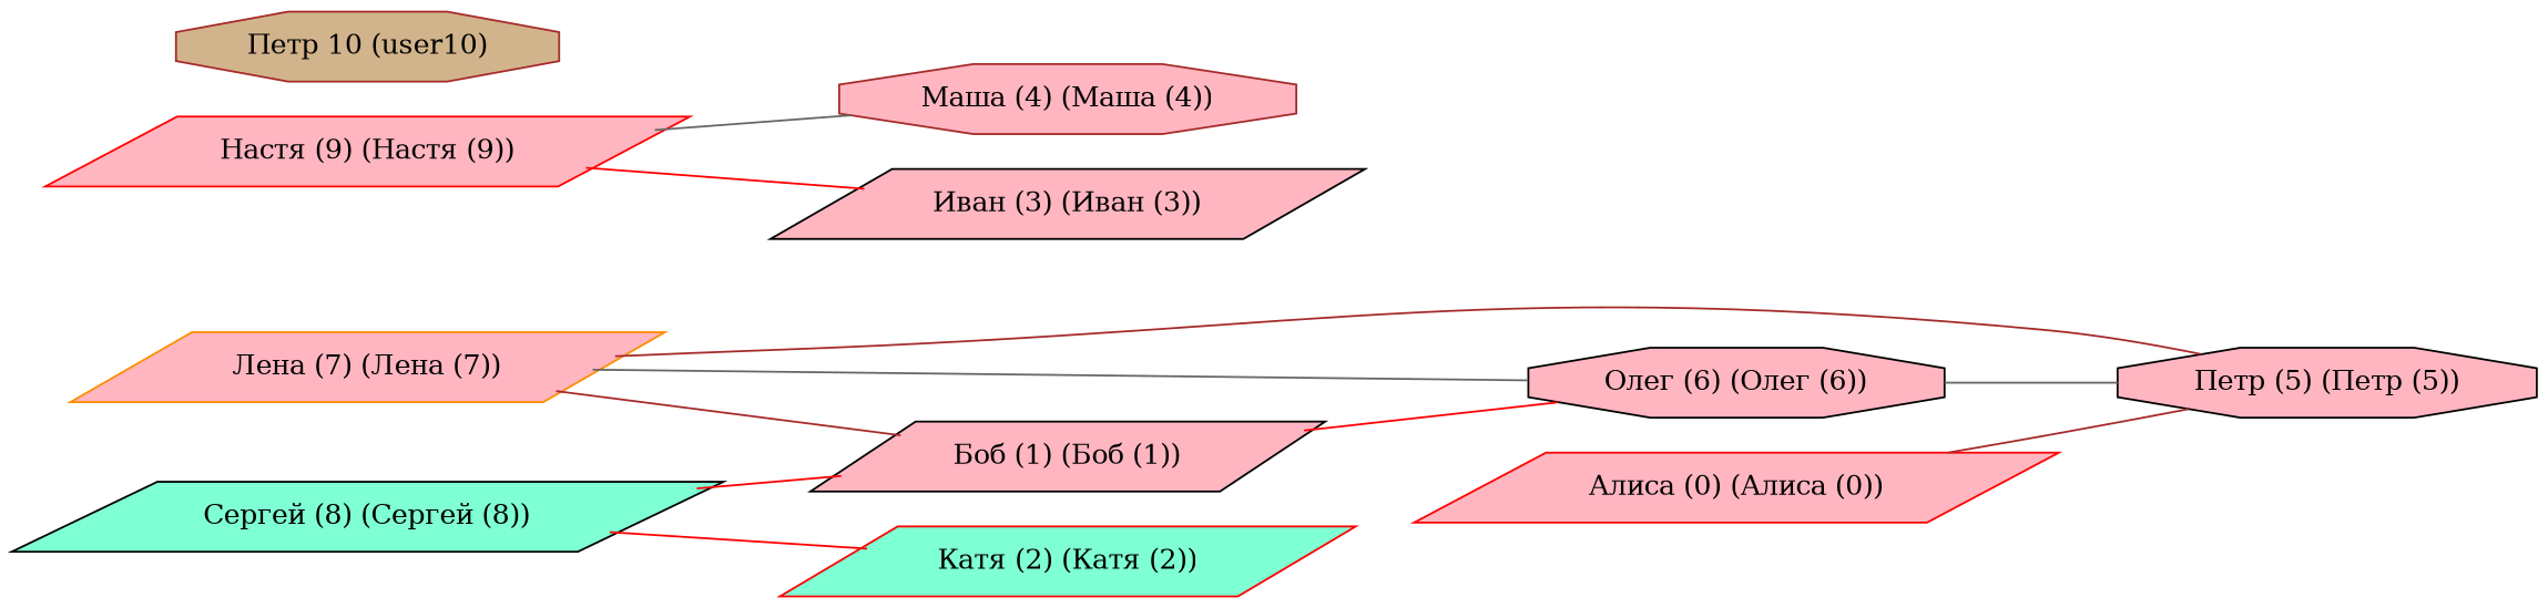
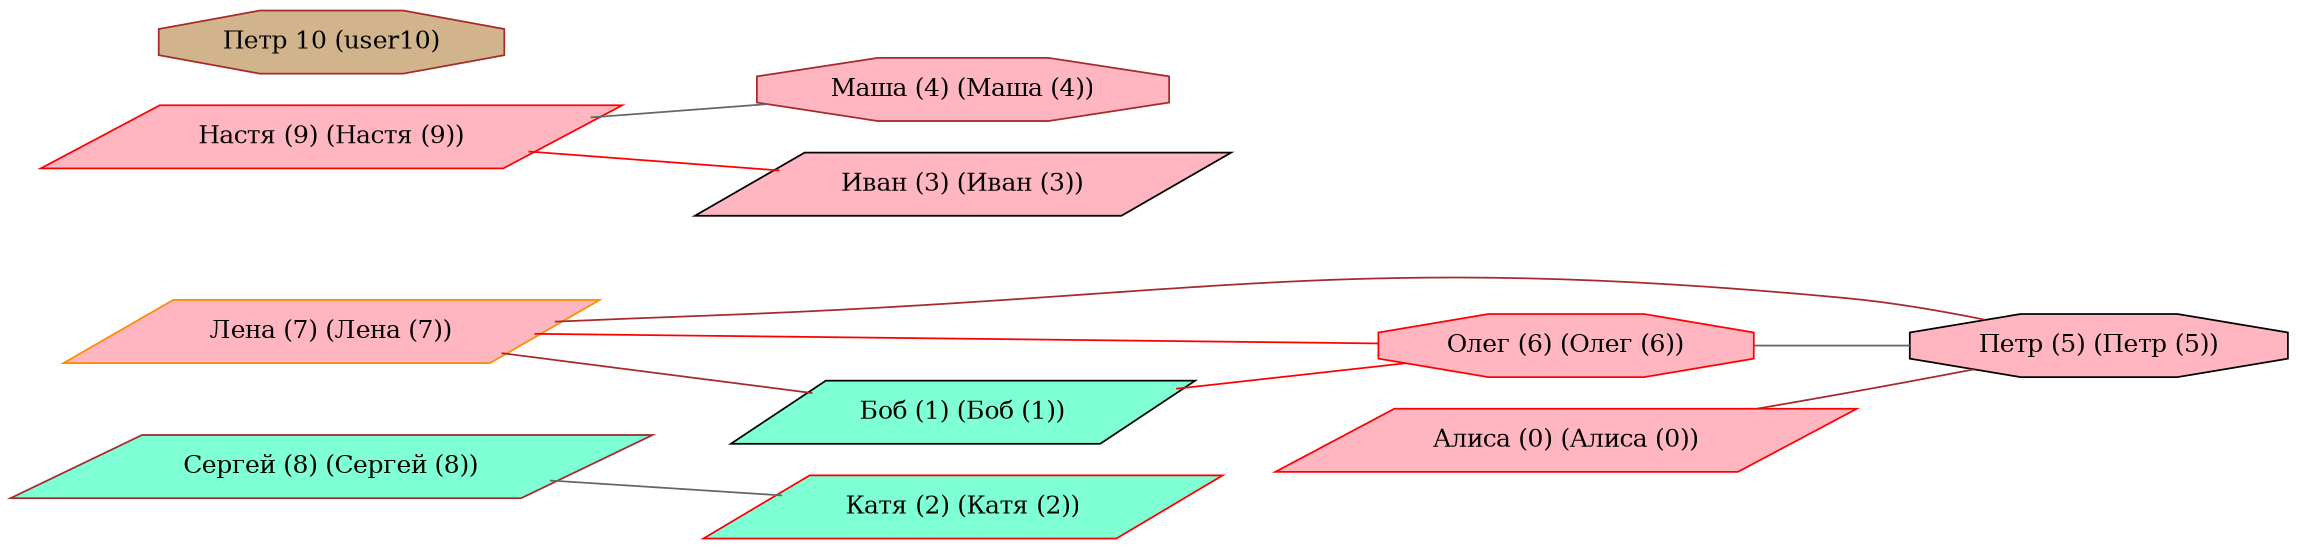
  graph {
    rankdir=LR
    node [color=black fillcolor=lightpink shape=parallelogram style=filled]
    edge [color=red]
    "Лена (7) (Лена (7))" [color=darkorange]
-   "Олег (6) (Олег (6))" [shape=octagon]
+   "Олег (6) (Олег (6))" [color=red shape=octagon]
    "Петр (5) (Петр (5))" [shape=octagon]
-   "Боб (1) (Боб (1))"
+   "Боб (1) (Боб (1))" [fillcolor=aquamarine]
    "Алиса (0) (Алиса (0))" [color=red]
    "Настя (9) (Настя (9))" [color=red]
    "Маша (4) (Маша (4))" [color=brown shape=octagon]
    "Иван (3) (Иван (3))"
    n9 [color=brown fillcolor=tan label="Петр 10 (user10)" shape=octagon]
-   "Сергей (8) (Сергей (8))" [fillcolor=aquamarine]
+   "Сергей (8) (Сергей (8))" [color=brown fillcolor=aquamarine]
    "Катя (2) (Катя (2))" [color=red fillcolor=aquamarine]
-   "Лена (7) (Лена (7))" -- "Олег (6) (Олег (6))" [color=gray40]
+   "Лена (7) (Лена (7))" -- "Олег (6) (Олег (6))"
    "Лена (7) (Лена (7))" -- "Петр (5) (Петр (5))" [color=brown]
    "Лена (7) (Лена (7))" -- "Боб (1) (Боб (1))" [color=brown]
    "Олег (6) (Олег (6))" -- "Петр (5) (Петр (5))" [color=gray40]
    "Боб (1) (Боб (1))" -- "Олег (6) (Олег (6))"
    "Алиса (0) (Алиса (0))" -- "Петр (5) (Петр (5))" [color=brown]
    "Настя (9) (Настя (9))" -- "Маша (4) (Маша (4))" [color=gray40]
    "Настя (9) (Настя (9))" -- "Иван (3) (Иван (3))"
-   "Сергей (8) (Сергей (8))" -- "Боб (1) (Боб (1))"
-   "Сергей (8) (Сергей (8))" -- "Катя (2) (Катя (2))"
+   "Сергей (8) (Сергей (8))" -- "Катя (2) (Катя (2))" [color=gray40]
  }
